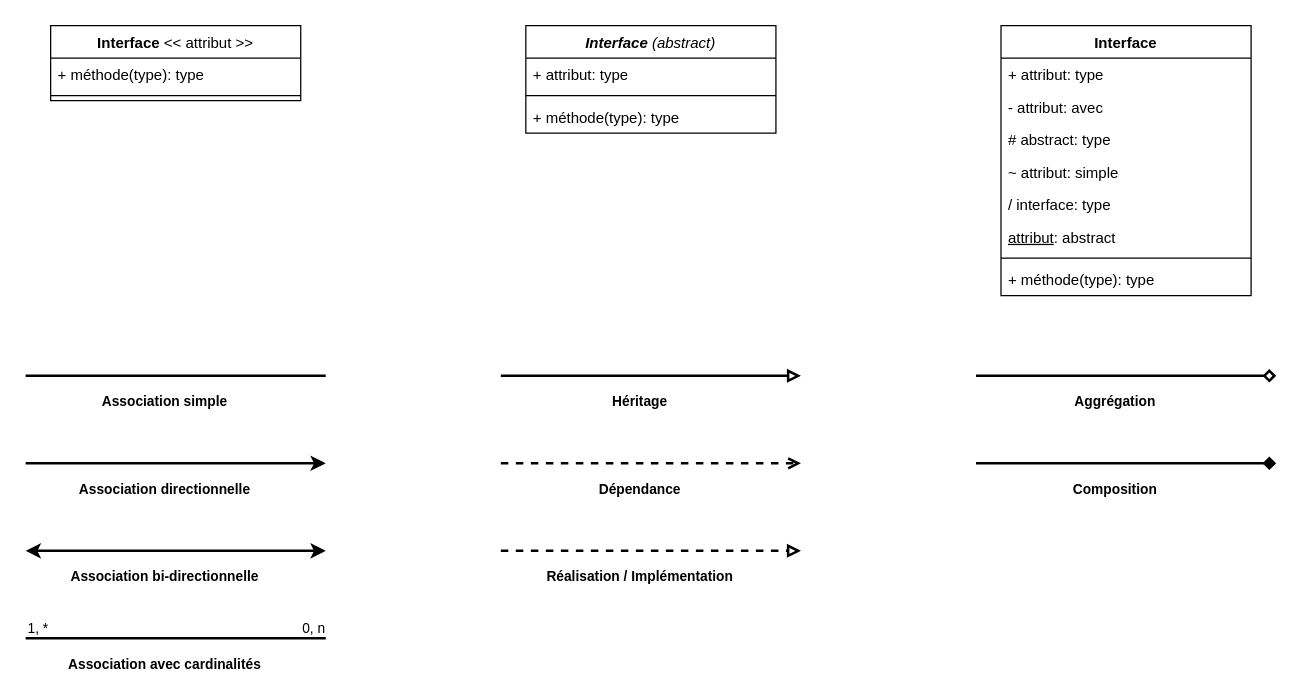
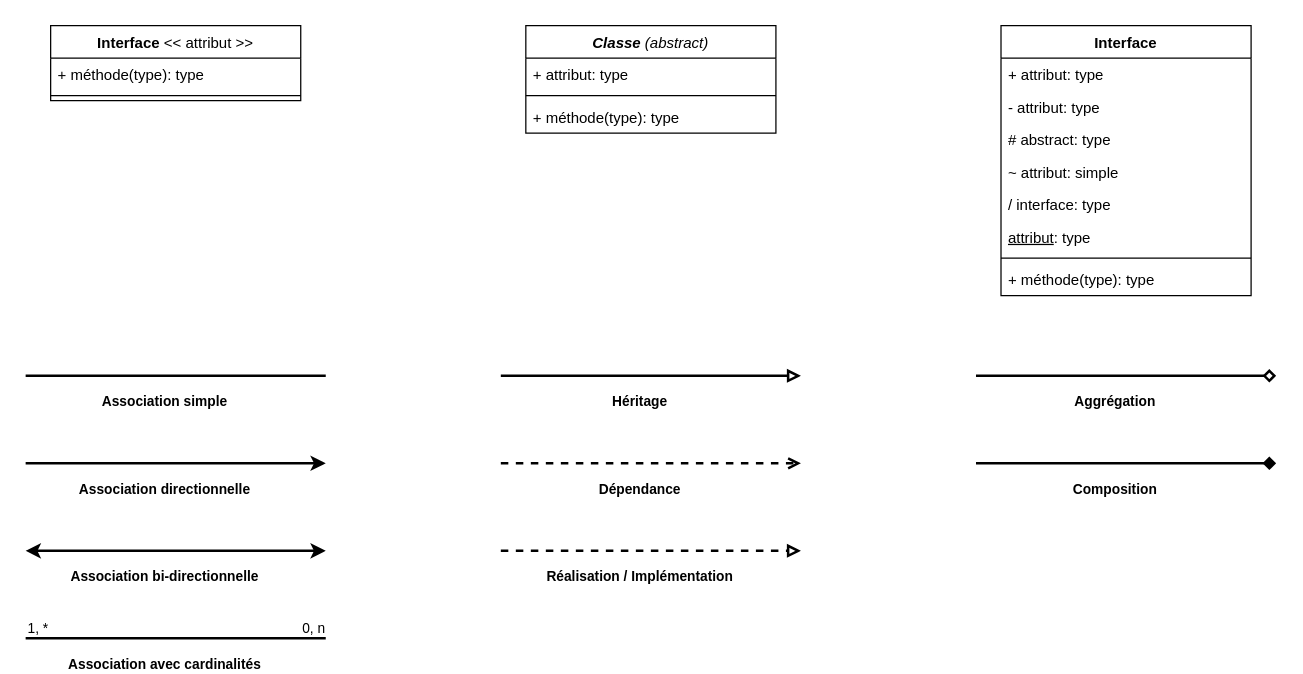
  <mxCell id="0" />
  <mxCell id="1" parent="0" />
  <mxCell id="2" value="Interface" style="swimlane;fontStyle=1;align=center;verticalAlign=top;childLayout=stackLayout;horizontal=1;startSize=26;horizontalStack=0;resizeParent=1;resizeParentMax=0;resizeLast=0;collapsible=1;marginBottom=0;whiteSpace=wrap;html=1;" vertex="1" parent="1"><mxGeometry x="800" y="20" width="200" height="216" as="geometry" /></mxCell>
  <mxCell id="3" value="+ attribut: type" style="text;strokeColor=none;fillColor=none;align=left;verticalAlign=top;spacingLeft=4;spacingRight=4;overflow=hidden;rotatable=0;points=[[0,0.5],[1,0.5]];portConstraint=eastwest;whiteSpace=wrap;html=1;" vertex="1" parent="2"><mxGeometry y="26" width="200" height="26" as="geometry" /></mxCell>
- <mxCell id="4" value="- attribut: avec" style="text;strokeColor=none;fillColor=none;align=left;verticalAlign=top;spacingLeft=4;spacingRight=4;overflow=hidden;rotatable=0;points=[[0,0.5],[1,0.5]];portConstraint=eastwest;whiteSpace=wrap;html=1;" vertex="1" parent="2"><mxGeometry y="52" width="200" height="26" as="geometry" /></mxCell>
+ <mxCell id="4" value="- attribut: type" style="text;strokeColor=none;fillColor=none;align=left;verticalAlign=top;spacingLeft=4;spacingRight=4;overflow=hidden;rotatable=0;points=[[0,0.5],[1,0.5]];portConstraint=eastwest;whiteSpace=wrap;html=1;" vertex="1" parent="2"><mxGeometry y="52" width="200" height="26" as="geometry" /></mxCell>
  <mxCell id="5" value="# abstract: type" style="text;strokeColor=none;fillColor=none;align=left;verticalAlign=top;spacingLeft=4;spacingRight=4;overflow=hidden;rotatable=0;points=[[0,0.5],[1,0.5]];portConstraint=eastwest;whiteSpace=wrap;html=1;" vertex="1" parent="2"><mxGeometry y="78" width="200" height="26" as="geometry" /></mxCell>
  <mxCell id="6" value="~ attribut: simple" style="text;strokeColor=none;fillColor=none;align=left;verticalAlign=top;spacingLeft=4;spacingRight=4;overflow=hidden;rotatable=0;points=[[0,0.5],[1,0.5]];portConstraint=eastwest;whiteSpace=wrap;html=1;" vertex="1" parent="2"><mxGeometry y="104" width="200" height="26" as="geometry" /></mxCell>
  <mxCell id="7" value="/ interface: type" style="text;strokeColor=none;fillColor=none;align=left;verticalAlign=top;spacingLeft=4;spacingRight=4;overflow=hidden;rotatable=0;points=[[0,0.5],[1,0.5]];portConstraint=eastwest;whiteSpace=wrap;html=1;" vertex="1" parent="2"><mxGeometry y="130" width="200" height="26" as="geometry" /></mxCell>
- <mxCell id="8" value="&lt;u&gt;attribut&lt;/u&gt;: abstract" style="text;strokeColor=none;fillColor=none;align=left;verticalAlign=top;spacingLeft=4;spacingRight=4;overflow=hidden;rotatable=0;points=[[0,0.5],[1,0.5]];portConstraint=eastwest;whiteSpace=wrap;html=1;" vertex="1" parent="2"><mxGeometry y="156" width="200" height="26" as="geometry" /></mxCell>
+ <mxCell id="8" value="&lt;u&gt;attribut&lt;/u&gt;: type" style="text;strokeColor=none;fillColor=none;align=left;verticalAlign=top;spacingLeft=4;spacingRight=4;overflow=hidden;rotatable=0;points=[[0,0.5],[1,0.5]];portConstraint=eastwest;whiteSpace=wrap;html=1;" vertex="1" parent="2"><mxGeometry y="156" width="200" height="26" as="geometry" /></mxCell>
  <mxCell id="9" value="" style="line;strokeWidth=1;fillColor=none;align=left;verticalAlign=middle;spacingTop=-1;spacingLeft=3;spacingRight=3;rotatable=0;labelPosition=right;points=[];portConstraint=eastwest;strokeColor=inherit;" vertex="1" parent="2"><mxGeometry y="182" width="200" height="8" as="geometry" /></mxCell>
  <mxCell id="10" value="+ méthode(type): type" style="text;strokeColor=none;fillColor=none;align=left;verticalAlign=top;spacingLeft=4;spacingRight=4;overflow=hidden;rotatable=0;points=[[0,0.5],[1,0.5]];portConstraint=eastwest;whiteSpace=wrap;html=1;" vertex="1" parent="2"><mxGeometry y="190" width="200" height="26" as="geometry" /></mxCell>
  <mxCell id="11" value="" style="endArrow=none;html=1;edgeStyle=orthogonalEdgeStyle;rounded=0;strokeWidth=2;" edge="1" parent="1"><mxGeometry relative="1" as="geometry"><mxPoint x="20" y="300" as="sourcePoint" /><mxPoint x="260" y="300" as="targetPoint" /></mxGeometry></mxCell>
  <mxCell id="12" value="&lt;b&gt;Association simple&lt;/b&gt;" style="edgeLabel;html=1;align=center;verticalAlign=middle;resizable=0;points=[];" vertex="1" connectable="0" parent="11"><mxGeometry x="-0.25" relative="1" as="geometry"><mxPoint x="20" y="20" as="offset" /></mxGeometry></mxCell>
- <mxCell id="13" value="&lt;i&gt;Interface &lt;span style=&quot;font-weight: normal;&quot;&gt;(abstract)&lt;/span&gt;&lt;/i&gt;" style="swimlane;fontStyle=1;align=center;verticalAlign=top;childLayout=stackLayout;horizontal=1;startSize=26;horizontalStack=0;resizeParent=1;resizeParentMax=0;resizeLast=0;collapsible=1;marginBottom=0;whiteSpace=wrap;html=1;" vertex="1" parent="1"><mxGeometry x="420" y="20" width="200" height="86" as="geometry" /></mxCell>
+ <mxCell id="13" value="&lt;i&gt;Classe &lt;span style=&quot;font-weight: normal;&quot;&gt;(abstract)&lt;/span&gt;&lt;/i&gt;" style="swimlane;fontStyle=1;align=center;verticalAlign=top;childLayout=stackLayout;horizontal=1;startSize=26;horizontalStack=0;resizeParent=1;resizeParentMax=0;resizeLast=0;collapsible=1;marginBottom=0;whiteSpace=wrap;html=1;" vertex="1" parent="1"><mxGeometry x="420" y="20" width="200" height="86" as="geometry" /></mxCell>
  <mxCell id="14" value="+ attribut: type" style="text;strokeColor=none;fillColor=none;align=left;verticalAlign=top;spacingLeft=4;spacingRight=4;overflow=hidden;rotatable=0;points=[[0,0.5],[1,0.5]];portConstraint=eastwest;whiteSpace=wrap;html=1;" vertex="1" parent="13"><mxGeometry y="26" width="200" height="26" as="geometry" /></mxCell>
  <mxCell id="15" value="" style="line;strokeWidth=1;fillColor=none;align=left;verticalAlign=middle;spacingTop=-1;spacingLeft=3;spacingRight=3;rotatable=0;labelPosition=right;points=[];portConstraint=eastwest;strokeColor=inherit;" vertex="1" parent="13"><mxGeometry y="52" width="200" height="8" as="geometry" /></mxCell>
  <mxCell id="16" value="+ méthode(type): type" style="text;strokeColor=none;fillColor=none;align=left;verticalAlign=top;spacingLeft=4;spacingRight=4;overflow=hidden;rotatable=0;points=[[0,0.5],[1,0.5]];portConstraint=eastwest;whiteSpace=wrap;html=1;" vertex="1" parent="13"><mxGeometry y="60" width="200" height="26" as="geometry" /></mxCell>
  <mxCell id="17" value="Interface &lt;span style=&quot;font-weight: normal;&quot;&gt;&amp;lt;&amp;lt; attribut &amp;gt;&amp;gt;&lt;/span&gt;" style="swimlane;fontStyle=1;align=center;verticalAlign=top;childLayout=stackLayout;horizontal=1;startSize=26;horizontalStack=0;resizeParent=1;resizeParentMax=0;resizeLast=0;collapsible=1;marginBottom=0;whiteSpace=wrap;html=1;" vertex="1" parent="1"><mxGeometry x="40" y="20" width="200" height="60" as="geometry" /></mxCell>
  <mxCell id="18" value="+ méthode(type): type" style="text;strokeColor=none;fillColor=none;align=left;verticalAlign=top;spacingLeft=4;spacingRight=4;overflow=hidden;rotatable=0;points=[[0,0.5],[1,0.5]];portConstraint=eastwest;whiteSpace=wrap;html=1;" vertex="1" parent="17"><mxGeometry y="26" width="200" height="26" as="geometry" /></mxCell>
  <mxCell id="19" value="" style="line;strokeWidth=1;fillColor=none;align=left;verticalAlign=middle;spacingTop=-1;spacingLeft=3;spacingRight=3;rotatable=0;labelPosition=right;points=[];portConstraint=eastwest;strokeColor=inherit;" vertex="1" parent="17"><mxGeometry y="52" width="200" height="8" as="geometry" /></mxCell>
  <mxCell id="20" value="" style="endArrow=classic;html=1;edgeStyle=orthogonalEdgeStyle;rounded=0;strokeWidth=2;endFill=1;" edge="1" parent="1"><mxGeometry relative="1" as="geometry"><mxPoint x="20" y="370" as="sourcePoint" /><mxPoint x="260" y="370" as="targetPoint" /></mxGeometry></mxCell>
  <mxCell id="21" value="&lt;b&gt;Association directionnelle&lt;/b&gt;" style="edgeLabel;html=1;align=center;verticalAlign=middle;resizable=0;points=[];" vertex="1" connectable="0" parent="20"><mxGeometry x="-0.25" relative="1" as="geometry"><mxPoint x="20" y="20" as="offset" /></mxGeometry></mxCell>
  <mxCell id="22" value="" style="endArrow=classic;html=1;edgeStyle=orthogonalEdgeStyle;rounded=0;strokeWidth=2;startArrow=classic;startFill=1;endFill=1;" edge="1" parent="1"><mxGeometry relative="1" as="geometry"><mxPoint x="20" y="440" as="sourcePoint" /><mxPoint x="260" y="440" as="targetPoint" /></mxGeometry></mxCell>
  <mxCell id="23" value="&lt;b&gt;Association bi-directionnelle&lt;/b&gt;" style="edgeLabel;html=1;align=center;verticalAlign=middle;resizable=0;points=[];" vertex="1" connectable="0" parent="22"><mxGeometry x="-0.25" relative="1" as="geometry"><mxPoint x="20" y="20" as="offset" /></mxGeometry></mxCell>
  <mxCell id="24" value="" style="endArrow=none;html=1;edgeStyle=orthogonalEdgeStyle;rounded=0;strokeWidth=2;" edge="1" parent="1"><mxGeometry relative="1" as="geometry"><mxPoint x="20" y="510" as="sourcePoint" /><mxPoint x="260" y="510" as="targetPoint" /></mxGeometry></mxCell>
  <mxCell id="25" value="1, *" style="edgeLabel;resizable=0;html=1;align=left;verticalAlign=bottom;" connectable="0" vertex="1" parent="24"><mxGeometry x="-1" relative="1" as="geometry" /></mxCell>
  <mxCell id="26" value="0, n" style="edgeLabel;resizable=0;html=1;align=right;verticalAlign=bottom;" connectable="0" vertex="1" parent="24"><mxGeometry x="1" relative="1" as="geometry" /></mxCell>
  <mxCell id="27" value="&lt;b&gt;Association avec cardinalités&lt;/b&gt;" style="edgeLabel;html=1;align=center;verticalAlign=middle;resizable=0;points=[];" vertex="1" connectable="0" parent="24"><mxGeometry x="-0.25" relative="1" as="geometry"><mxPoint x="20" y="20" as="offset" /></mxGeometry></mxCell>
  <mxCell id="28" value="" style="endArrow=block;html=1;edgeStyle=orthogonalEdgeStyle;rounded=0;strokeWidth=2;endFill=0;" edge="1" parent="1"><mxGeometry relative="1" as="geometry"><mxPoint x="400" y="300" as="sourcePoint" /><mxPoint x="640" y="300" as="targetPoint" /></mxGeometry></mxCell>
  <mxCell id="29" value="&lt;b&gt;Héritage&lt;/b&gt;" style="edgeLabel;html=1;align=center;verticalAlign=middle;resizable=0;points=[];" vertex="1" connectable="0" parent="28"><mxGeometry x="-0.25" relative="1" as="geometry"><mxPoint x="20" y="20" as="offset" /></mxGeometry></mxCell>
  <mxCell id="30" value="" style="endArrow=open;html=1;edgeStyle=orthogonalEdgeStyle;rounded=0;strokeWidth=2;endFill=0;dashed=1;" edge="1" parent="1"><mxGeometry relative="1" as="geometry"><mxPoint x="400" y="370" as="sourcePoint" /><mxPoint x="640" y="370" as="targetPoint" /></mxGeometry></mxCell>
  <mxCell id="31" value="&lt;b&gt;Dépendance&lt;/b&gt;" style="edgeLabel;html=1;align=center;verticalAlign=middle;resizable=0;points=[];" vertex="1" connectable="0" parent="30"><mxGeometry x="-0.25" relative="1" as="geometry"><mxPoint x="20" y="20" as="offset" /></mxGeometry></mxCell>
  <mxCell id="32" value="" style="endArrow=block;html=1;edgeStyle=orthogonalEdgeStyle;rounded=0;strokeWidth=2;endFill=0;dashed=1;" edge="1" parent="1"><mxGeometry relative="1" as="geometry"><mxPoint x="400" y="440" as="sourcePoint" /><mxPoint x="640" y="440" as="targetPoint" /></mxGeometry></mxCell>
  <mxCell id="33" value="&lt;b&gt;Réalisation / Implémentation&lt;/b&gt;" style="edgeLabel;html=1;align=center;verticalAlign=middle;resizable=0;points=[];" vertex="1" connectable="0" parent="32"><mxGeometry x="-0.25" relative="1" as="geometry"><mxPoint x="20" y="20" as="offset" /></mxGeometry></mxCell>
  <mxCell id="34" value="" style="endArrow=diamond;html=1;edgeStyle=orthogonalEdgeStyle;rounded=0;strokeWidth=2;endFill=0;" edge="1" parent="1"><mxGeometry relative="1" as="geometry"><mxPoint x="780" y="300" as="sourcePoint" /><mxPoint x="1020" y="300" as="targetPoint" /></mxGeometry></mxCell>
  <mxCell id="35" value="&lt;b&gt;Aggrégation&lt;/b&gt;" style="edgeLabel;html=1;align=center;verticalAlign=middle;resizable=0;points=[];" vertex="1" connectable="0" parent="34"><mxGeometry x="-0.25" relative="1" as="geometry"><mxPoint x="20" y="20" as="offset" /></mxGeometry></mxCell>
  <mxCell id="36" value="" style="endArrow=diamond;html=1;edgeStyle=orthogonalEdgeStyle;rounded=0;strokeWidth=2;endFill=1;" edge="1" parent="1"><mxGeometry relative="1" as="geometry"><mxPoint x="780" y="370" as="sourcePoint" /><mxPoint x="1020" y="370" as="targetPoint" /></mxGeometry></mxCell>
  <mxCell id="37" value="&lt;b&gt;Composition&lt;/b&gt;" style="edgeLabel;html=1;align=center;verticalAlign=middle;resizable=0;points=[];" vertex="1" connectable="0" parent="36"><mxGeometry x="-0.25" relative="1" as="geometry"><mxPoint x="20" y="20" as="offset" /></mxGeometry></mxCell>
